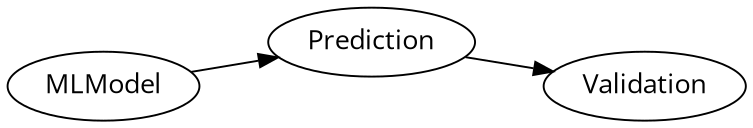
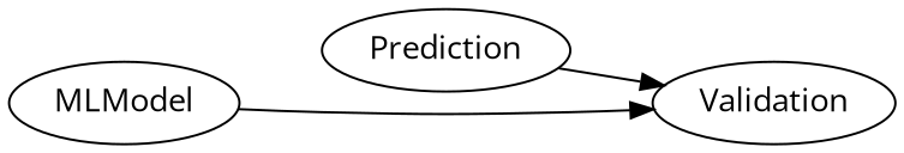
  digraph {
    fontname="Open Sans"
    rankdir=LR
    node [fontname="Open Sans"]
    edge [fontcolor=dimgray fontname="Open Sans"]
    MLModel
    Prediction
    Validation
-   MLModel -> Prediction
+   MLModel -> Validation
    Prediction -> Validation
  }
